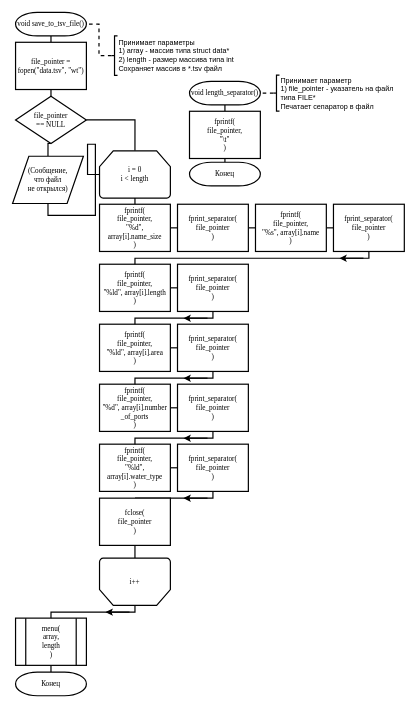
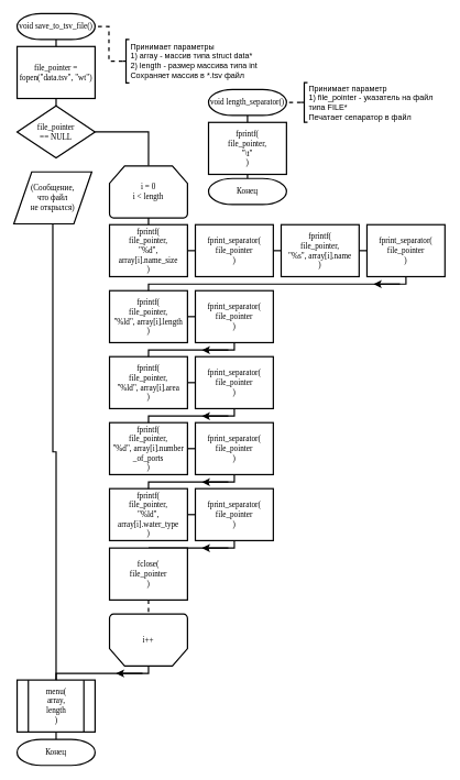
  <mxCell id="0" />
  <mxCell id="1" parent="0" />
  <mxCell id="2" style="edgeStyle=orthogonalEdgeStyle;rounded=0;orthogonalLoop=1;jettySize=auto;html=1;exitX=0.5;exitY=1;exitDx=0;exitDy=0;exitPerimeter=0;entryX=0.5;entryY=0;entryDx=0;entryDy=0;endArrow=none;endFill=0;strokeWidth=2;" edge="1" parent="1" source="3" target="5"><mxGeometry relative="1" as="geometry" /></mxCell>
  <mxCell id="3" value="void save_to_tsv_file()" style="strokeWidth=2;html=1;shape=mxgraph.flowchart.terminator;whiteSpace=wrap;rounded=0;fontFamily=Times New Roman;" vertex="1" parent="1"><mxGeometry x="25" y="20" width="118.11" height="39.37" as="geometry" /></mxCell>
  <mxCell id="4" style="edgeStyle=orthogonalEdgeStyle;rounded=0;orthogonalLoop=1;jettySize=auto;html=1;exitX=0.5;exitY=1;exitDx=0;exitDy=0;entryX=0.5;entryY=0;entryDx=0;entryDy=0;entryPerimeter=0;endArrow=none;endFill=0;strokeWidth=2;" edge="1" parent="1" source="5" target="8"><mxGeometry relative="1" as="geometry" /></mxCell>
  <mxCell id="5" value="file_pointer = fopen(&quot;data.tsv&quot;, &quot;wt&quot;)" style="rounded=0;whiteSpace=wrap;html=1;absoluteArcSize=1;arcSize=14;strokeWidth=2;fontFamily=Times New Roman;" vertex="1" parent="1"><mxGeometry x="25" y="70" width="118.11" height="78.74" as="geometry" /></mxCell>
- <mxCell id="6" style="edgeStyle=orthogonalEdgeStyle;rounded=0;orthogonalLoop=1;jettySize=auto;html=1;exitX=0.5;exitY=1;exitDx=0;exitDy=0;exitPerimeter=0;entryX=0.5;entryY=0;entryDx=0;entryDy=0;endArrow=none;endFill=0;strokeWidth=2;" edge="1" parent="1" source="8" target="10"><mxGeometry relative="1" as="geometry" /></mxCell>
  <mxCell id="7" style="edgeStyle=orthogonalEdgeStyle;rounded=0;orthogonalLoop=1;jettySize=auto;html=1;exitX=1;exitY=0.5;exitDx=0;exitDy=0;exitPerimeter=0;entryX=0.5;entryY=0;entryDx=0;entryDy=0;entryPerimeter=0;endArrow=none;endFill=0;strokeWidth=2;" edge="1" parent="1" source="8" target="12"><mxGeometry relative="1" as="geometry" /></mxCell>
  <mxCell id="8" value="file_pointer&lt;br&gt;== NULL" style="strokeWidth=2;html=1;shape=mxgraph.flowchart.decision;whiteSpace=wrap;rounded=0;fontFamily=Times New Roman;" vertex="1" parent="1"><mxGeometry x="25" y="160" width="118.11" height="78.74" as="geometry" /></mxCell>
- <mxCell id="9" style="edgeStyle=orthogonalEdgeStyle;rounded=0;orthogonalLoop=1;jettySize=auto;html=1;exitX=0.5;exitY=1;exitDx=0;exitDy=0;endArrow=none;endFill=0;strokeWidth=2;" edge="1" parent="1" source="10" target="12"><mxGeometry relative="1" as="geometry" /></mxCell>
+ <mxCell id="9" style="edgeStyle=orthogonalEdgeStyle;rounded=0;orthogonalLoop=1;jettySize=auto;html=1;exitX=0.5;exitY=1;exitDx=0;exitDy=0;entryX=0.5;entryY=0;entryDx=0;entryDy=0;endArrow=none;endFill=0;strokeWidth=2;" edge="1" parent="1" source="10" target="40"><mxGeometry relative="1" as="geometry" /></mxCell>
  <mxCell id="10" value="(Сообщение,&lt;br&gt;что файл&lt;br&gt;не открылся)" style="shape=parallelogram;html=1;strokeWidth=2;perimeter=parallelogramPerimeter;whiteSpace=wrap;rounded=0;arcSize=12;size=0.23;fontFamily=Times New Roman;" vertex="1" parent="1"><mxGeometry x="20" y="260" width="118.11" height="78.74" as="geometry" /></mxCell>
  <mxCell id="11" style="edgeStyle=orthogonalEdgeStyle;rounded=0;orthogonalLoop=1;jettySize=auto;html=1;exitX=0.5;exitY=1;exitDx=0;exitDy=0;exitPerimeter=0;entryX=0.5;entryY=0;entryDx=0;entryDy=0;endArrow=none;endFill=0;strokeWidth=2;" edge="1" parent="1" source="12" target="14"><mxGeometry relative="1" as="geometry" /></mxCell>
  <mxCell id="12" value="i = 0&lt;br&gt;i &amp;lt; length" style="strokeWidth=2;html=1;shape=mxgraph.flowchart.loop_limit;whiteSpace=wrap;rounded=0;fontFamily=Times New Roman;" vertex="1" parent="1"><mxGeometry x="165" y="251" width="118.11" height="78.74" as="geometry" /></mxCell>
  <mxCell id="13" style="edgeStyle=orthogonalEdgeStyle;rounded=0;orthogonalLoop=1;jettySize=auto;html=1;exitX=1;exitY=0.5;exitDx=0;exitDy=0;entryX=0;entryY=0.5;entryDx=0;entryDy=0;endArrow=none;endFill=0;strokeWidth=2;" edge="1" parent="1" source="14" target="16"><mxGeometry relative="1" as="geometry" /></mxCell>
  <mxCell id="14" value="fprintf(&lt;br&gt;file_pointer,&lt;br&gt;&quot;%d&quot;, array[i].name_size&lt;br&gt;)" style="rounded=0;whiteSpace=wrap;html=1;absoluteArcSize=1;arcSize=14;strokeWidth=2;fontFamily=Times New Roman;" vertex="1" parent="1"><mxGeometry x="165" y="340" width="118.11" height="78.74" as="geometry" /></mxCell>
  <mxCell id="15" style="edgeStyle=orthogonalEdgeStyle;rounded=0;orthogonalLoop=1;jettySize=auto;html=1;exitX=1;exitY=0.5;exitDx=0;exitDy=0;entryX=0;entryY=0.5;entryDx=0;entryDy=0;endArrow=none;endFill=0;strokeWidth=2;" edge="1" parent="1" source="16" target="18"><mxGeometry relative="1" as="geometry" /></mxCell>
  <mxCell id="16" value="fprint_separator(&lt;br&gt;file_pointer&lt;br&gt;)" style="rounded=0;whiteSpace=wrap;html=1;absoluteArcSize=1;arcSize=14;strokeWidth=2;fontFamily=Times New Roman;" vertex="1" parent="1"><mxGeometry x="295" y="340" width="118.11" height="78.74" as="geometry" /></mxCell>
  <mxCell id="17" style="edgeStyle=orthogonalEdgeStyle;rounded=0;orthogonalLoop=1;jettySize=auto;html=1;exitX=1;exitY=0.5;exitDx=0;exitDy=0;entryX=0;entryY=0.5;entryDx=0;entryDy=0;endArrow=none;endFill=0;strokeWidth=2;" edge="1" parent="1" source="18" target="28"><mxGeometry relative="1" as="geometry" /></mxCell>
  <mxCell id="18" value="fprintf(&lt;br&gt;file_pointer,&lt;br&gt;&quot;%s&quot;, array[i].name&lt;br&gt;)" style="rounded=0;whiteSpace=wrap;html=1;absoluteArcSize=1;arcSize=14;strokeWidth=2;fontFamily=Times New Roman;" vertex="1" parent="1"><mxGeometry x="425" y="340" width="118.11" height="78.74" as="geometry" /></mxCell>
  <mxCell id="19" style="edgeStyle=orthogonalEdgeStyle;rounded=0;orthogonalLoop=1;jettySize=auto;html=1;exitX=1;exitY=0.5;exitDx=0;exitDy=0;entryX=0;entryY=0.5;entryDx=0;entryDy=0;endArrow=none;endFill=0;strokeWidth=2;" edge="1" parent="1" source="20" target="30"><mxGeometry relative="1" as="geometry" /></mxCell>
  <mxCell id="20" value="fprintf(&lt;br&gt;file_pointer,&lt;br&gt;&quot;%ld&quot;, array[i].length&lt;br&gt;)" style="rounded=0;whiteSpace=wrap;html=1;absoluteArcSize=1;arcSize=14;strokeWidth=2;fontFamily=Times New Roman;" vertex="1" parent="1"><mxGeometry x="165" y="440" width="118.11" height="78.74" as="geometry" /></mxCell>
  <mxCell id="21" style="edgeStyle=orthogonalEdgeStyle;rounded=0;orthogonalLoop=1;jettySize=auto;html=1;exitX=1;exitY=0.5;exitDx=0;exitDy=0;entryX=0;entryY=0.5;entryDx=0;entryDy=0;endArrow=none;endFill=0;strokeWidth=2;" edge="1" parent="1" source="22" target="32"><mxGeometry relative="1" as="geometry" /></mxCell>
  <mxCell id="22" value="fprintf(&lt;br&gt;file_pointer,&lt;br&gt;&quot;%ld&quot;, array[i].area&lt;br&gt;)" style="rounded=0;whiteSpace=wrap;html=1;absoluteArcSize=1;arcSize=14;strokeWidth=2;fontFamily=Times New Roman;" vertex="1" parent="1"><mxGeometry x="165" y="540" width="118.11" height="78.74" as="geometry" /></mxCell>
  <mxCell id="23" style="edgeStyle=orthogonalEdgeStyle;rounded=0;orthogonalLoop=1;jettySize=auto;html=1;exitX=1;exitY=0.5;exitDx=0;exitDy=0;entryX=0;entryY=0.5;entryDx=0;entryDy=0;endArrow=none;endFill=0;strokeWidth=2;" edge="1" parent="1" source="24" target="34"><mxGeometry relative="1" as="geometry" /></mxCell>
  <mxCell id="24" value="fprintf(&lt;br&gt;file_pointer,&lt;br&gt;&quot;%d&quot;, array[i].number&lt;br&gt;_of_ports&lt;br&gt;)" style="rounded=0;whiteSpace=wrap;html=1;absoluteArcSize=1;arcSize=14;strokeWidth=2;fontFamily=Times New Roman;" vertex="1" parent="1"><mxGeometry x="165" y="640" width="118.11" height="78.74" as="geometry" /></mxCell>
  <mxCell id="25" style="edgeStyle=orthogonalEdgeStyle;rounded=0;orthogonalLoop=1;jettySize=auto;html=1;exitX=1;exitY=0.5;exitDx=0;exitDy=0;entryX=0;entryY=0.5;entryDx=0;entryDy=0;endArrow=none;endFill=0;strokeWidth=2;" edge="1" parent="1" source="26" target="36"><mxGeometry relative="1" as="geometry" /></mxCell>
  <mxCell id="26" value="fprintf(&lt;br&gt;file_pointer,&lt;br&gt;&quot;%ld&quot;, array[i].water_type&lt;br&gt;)" style="rounded=0;whiteSpace=wrap;html=1;absoluteArcSize=1;arcSize=14;strokeWidth=2;fontFamily=Times New Roman;" vertex="1" parent="1"><mxGeometry x="165" y="740" width="118.11" height="78.74" as="geometry" /></mxCell>
  <mxCell id="27" style="edgeStyle=orthogonalEdgeStyle;rounded=0;orthogonalLoop=1;jettySize=auto;html=1;exitX=0.5;exitY=1;exitDx=0;exitDy=0;entryX=0.5;entryY=0;entryDx=0;entryDy=0;endArrow=none;endFill=0;strokeWidth=2;" edge="1" parent="1" source="28" target="20"><mxGeometry relative="1" as="geometry"><Array as="points"><mxPoint x="614" y="430" /><mxPoint x="224" y="430" /></Array></mxGeometry></mxCell>
  <mxCell id="28" value="fprint_separator(&lt;br&gt;file_pointer&lt;br&gt;)" style="rounded=0;whiteSpace=wrap;html=1;absoluteArcSize=1;arcSize=14;strokeWidth=2;fontFamily=Times New Roman;" vertex="1" parent="1"><mxGeometry x="555" y="340" width="118.11" height="78.74" as="geometry" /></mxCell>
  <mxCell id="29" style="edgeStyle=orthogonalEdgeStyle;rounded=0;orthogonalLoop=1;jettySize=auto;html=1;exitX=0.5;exitY=1;exitDx=0;exitDy=0;entryX=0.5;entryY=0;entryDx=0;entryDy=0;endArrow=none;endFill=0;strokeWidth=2;" edge="1" parent="1" source="30" target="22"><mxGeometry relative="1" as="geometry"><Array as="points"><mxPoint x="354" y="530" /><mxPoint x="224" y="530" /></Array></mxGeometry></mxCell>
  <mxCell id="30" value="fprint_separator(&lt;br&gt;file_pointer&lt;br&gt;)" style="rounded=0;whiteSpace=wrap;html=1;absoluteArcSize=1;arcSize=14;strokeWidth=2;fontFamily=Times New Roman;" vertex="1" parent="1"><mxGeometry x="295" y="440" width="118.11" height="78.74" as="geometry" /></mxCell>
  <mxCell id="31" style="edgeStyle=orthogonalEdgeStyle;rounded=0;orthogonalLoop=1;jettySize=auto;html=1;exitX=0.5;exitY=1;exitDx=0;exitDy=0;entryX=0.5;entryY=0;entryDx=0;entryDy=0;endArrow=none;endFill=0;strokeWidth=2;" edge="1" parent="1" source="32" target="24"><mxGeometry relative="1" as="geometry"><Array as="points"><mxPoint x="354" y="630" /><mxPoint x="224" y="630" /></Array></mxGeometry></mxCell>
  <mxCell id="32" value="fprint_separator(&lt;br&gt;file_pointer&lt;br&gt;)" style="rounded=0;whiteSpace=wrap;html=1;absoluteArcSize=1;arcSize=14;strokeWidth=2;fontFamily=Times New Roman;" vertex="1" parent="1"><mxGeometry x="295" y="540" width="118.11" height="78.74" as="geometry" /></mxCell>
  <mxCell id="33" style="edgeStyle=orthogonalEdgeStyle;rounded=0;orthogonalLoop=1;jettySize=auto;html=1;exitX=0.5;exitY=1;exitDx=0;exitDy=0;entryX=0.5;entryY=0;entryDx=0;entryDy=0;endArrow=none;endFill=0;strokeWidth=2;" edge="1" parent="1" source="34" target="26"><mxGeometry relative="1" as="geometry"><Array as="points"><mxPoint x="354" y="730" /><mxPoint x="224" y="730" /></Array></mxGeometry></mxCell>
  <mxCell id="34" value="fprint_separator(&lt;br&gt;file_pointer&lt;br&gt;)" style="rounded=0;whiteSpace=wrap;html=1;absoluteArcSize=1;arcSize=14;strokeWidth=2;fontFamily=Times New Roman;" vertex="1" parent="1"><mxGeometry x="295" y="640" width="118.11" height="78.74" as="geometry" /></mxCell>
  <mxCell id="35" style="edgeStyle=orthogonalEdgeStyle;rounded=0;orthogonalLoop=1;jettySize=auto;html=1;exitX=0.5;exitY=1;exitDx=0;exitDy=0;entryX=0.5;entryY=0;entryDx=0;entryDy=0;endArrow=none;endFill=0;strokeWidth=2;" edge="1" parent="1" source="36" target="38"><mxGeometry relative="1" as="geometry"><Array as="points"><mxPoint x="354" y="830" /><mxPoint x="224" y="830" /></Array></mxGeometry></mxCell>
  <mxCell id="36" value="fprint_separator(&lt;br&gt;file_pointer&lt;br&gt;)" style="rounded=0;whiteSpace=wrap;html=1;absoluteArcSize=1;arcSize=14;strokeWidth=2;fontFamily=Times New Roman;" vertex="1" parent="1"><mxGeometry x="295" y="740" width="118.11" height="78.74" as="geometry" /></mxCell>
- <mxCell id="37" style="edgeStyle=orthogonalEdgeStyle;rounded=0;orthogonalLoop=1;jettySize=auto;html=1;exitX=0.5;exitY=1;exitDx=0;exitDy=0;entryX=0.5;entryY=1;entryDx=0;entryDy=0;entryPerimeter=0;endArrow=none;endFill=0;strokeWidth=2;" edge="1" parent="1" source="38" target="43"><mxGeometry relative="1" as="geometry" /></mxCell>
+ <mxCell id="37" style="edgeStyle=orthogonalEdgeStyle;rounded=0;orthogonalLoop=1;jettySize=auto;html=1;exitX=0.5;exitY=1;exitDx=0;exitDy=0;entryX=0.5;entryY=1;entryDx=0;entryDy=0;entryPerimeter=0;endArrow=none;endFill=0;strokeWidth=2;dashed=1;" edge="1" parent="1" source="38" target="43"><mxGeometry relative="1" as="geometry" /></mxCell>
  <mxCell id="38" value="fclose(&lt;br&gt;file_pointer&lt;br&gt;)" style="rounded=0;whiteSpace=wrap;html=1;absoluteArcSize=1;arcSize=14;strokeWidth=2;fontFamily=Times New Roman;" vertex="1" parent="1"><mxGeometry x="165" y="830" width="118.11" height="78.74" as="geometry" /></mxCell>
  <mxCell id="39" style="edgeStyle=orthogonalEdgeStyle;rounded=0;orthogonalLoop=1;jettySize=auto;html=1;exitX=0.5;exitY=1;exitDx=0;exitDy=0;entryX=0.5;entryY=0;entryDx=0;entryDy=0;entryPerimeter=0;endArrow=none;endFill=0;strokeWidth=2;" edge="1" parent="1" source="40" target="41"><mxGeometry relative="1" as="geometry" /></mxCell>
  <mxCell id="40" value="menu(&lt;br&gt;array,&lt;br&gt;length&lt;br&gt;)" style="verticalLabelPosition=middle;verticalAlign=middle;html=1;shape=process;whiteSpace=wrap;rounded=0;size=0.14;arcSize=6;strokeWidth=2;fontFamily=Times New Roman;labelPosition=center;align=center;" vertex="1" parent="1"><mxGeometry x="25" y="1030" width="118.11" height="78.74" as="geometry" /></mxCell>
  <mxCell id="41" value="Конец" style="strokeWidth=2;html=1;shape=mxgraph.flowchart.terminator;whiteSpace=wrap;rounded=0;fontFamily=Times New Roman;" vertex="1" parent="1"><mxGeometry x="25" y="1120" width="118.11" height="39.37" as="geometry" /></mxCell>
  <mxCell id="42" style="edgeStyle=orthogonalEdgeStyle;rounded=0;orthogonalLoop=1;jettySize=auto;html=1;exitX=0.5;exitY=0;exitDx=0;exitDy=0;exitPerimeter=0;entryX=0.5;entryY=0;entryDx=0;entryDy=0;endArrow=none;endFill=0;strokeWidth=2;" edge="1" parent="1" source="43" target="40"><mxGeometry relative="1" as="geometry"><Array as="points"><mxPoint x="224" y="1020" /><mxPoint x="84" y="1020" /></Array></mxGeometry></mxCell>
  <mxCell id="43" value="i++" style="strokeWidth=2;html=1;shape=mxgraph.flowchart.loop_limit;whiteSpace=wrap;rounded=0;fontFamily=Times New Roman;flipV=1;" vertex="1" parent="1"><mxGeometry x="165" y="930" width="118.11" height="78.74" as="geometry" /></mxCell>
  <mxCell id="44" value="" style="endArrow=classic;html=1;strokeWidth=2;" edge="1" parent="1"><mxGeometry width="50" height="50" relative="1" as="geometry"><mxPoint x="605" y="430" as="sourcePoint" /><mxPoint x="565" y="430" as="targetPoint" /></mxGeometry></mxCell>
  <mxCell id="45" value="" style="endArrow=classic;html=1;strokeWidth=2;" edge="1" parent="1"><mxGeometry width="50" height="50" relative="1" as="geometry"><mxPoint x="345" y="530" as="sourcePoint" /><mxPoint x="305" y="530" as="targetPoint" /></mxGeometry></mxCell>
  <mxCell id="46" value="" style="endArrow=classic;html=1;strokeWidth=2;" edge="1" parent="1"><mxGeometry width="50" height="50" relative="1" as="geometry"><mxPoint x="345" y="630" as="sourcePoint" /><mxPoint x="305" y="630" as="targetPoint" /></mxGeometry></mxCell>
  <mxCell id="47" value="" style="endArrow=classic;html=1;strokeWidth=2;" edge="1" parent="1"><mxGeometry width="50" height="50" relative="1" as="geometry"><mxPoint x="345" y="730" as="sourcePoint" /><mxPoint x="305" y="730" as="targetPoint" /></mxGeometry></mxCell>
  <mxCell id="48" value="" style="endArrow=classic;html=1;strokeWidth=2;" edge="1" parent="1"><mxGeometry width="50" height="50" relative="1" as="geometry"><mxPoint x="345" y="830" as="sourcePoint" /><mxPoint x="305" y="830" as="targetPoint" /></mxGeometry></mxCell>
  <mxCell id="49" value="" style="endArrow=classic;html=1;strokeWidth=2;" edge="1" parent="1"><mxGeometry width="50" height="50" relative="1" as="geometry"><mxPoint x="215" y="1020" as="sourcePoint" /><mxPoint x="175" y="1020" as="targetPoint" /></mxGeometry></mxCell>
  <mxCell id="50" style="edgeStyle=orthogonalEdgeStyle;rounded=0;orthogonalLoop=1;jettySize=auto;html=1;exitX=0.5;exitY=1;exitDx=0;exitDy=0;exitPerimeter=0;entryX=0.5;entryY=0;entryDx=0;entryDy=0;endArrow=none;endFill=0;strokeWidth=2;" edge="1" parent="1" source="51" target="53"><mxGeometry relative="1" as="geometry" /></mxCell>
  <mxCell id="51" value="void length_separator()" style="strokeWidth=2;html=1;shape=mxgraph.flowchart.terminator;whiteSpace=wrap;rounded=0;fontFamily=Times New Roman;" vertex="1" parent="1"><mxGeometry x="315" y="135" width="118.11" height="39.37" as="geometry" /></mxCell>
  <mxCell id="52" style="edgeStyle=orthogonalEdgeStyle;rounded=0;orthogonalLoop=1;jettySize=auto;html=1;exitX=0.5;exitY=1;exitDx=0;exitDy=0;entryX=0.5;entryY=0;entryDx=0;entryDy=0;entryPerimeter=0;endArrow=none;endFill=0;strokeWidth=2;" edge="1" parent="1" source="53" target="54"><mxGeometry relative="1" as="geometry" /></mxCell>
  <mxCell id="53" value="fprintf(&lt;br&gt;file_pointer,&lt;br&gt;&quot;\t&quot;&lt;br&gt;)" style="rounded=0;whiteSpace=wrap;html=1;absoluteArcSize=1;arcSize=14;strokeWidth=2;fontFamily=Times New Roman;" vertex="1" parent="1"><mxGeometry x="315" y="185" width="118.11" height="78.74" as="geometry" /></mxCell>
  <mxCell id="54" value="Конец" style="strokeWidth=2;html=1;shape=mxgraph.flowchart.terminator;whiteSpace=wrap;rounded=0;fontFamily=Times New Roman;" vertex="1" parent="1"><mxGeometry x="315" y="270" width="118.11" height="39.37" as="geometry" /></mxCell>
  <mxCell id="55" style="edgeStyle=orthogonalEdgeStyle;rounded=0;orthogonalLoop=1;jettySize=auto;html=1;exitX=0;exitY=0.5;exitDx=0;exitDy=0;exitPerimeter=0;entryX=1;entryY=0.5;entryDx=0;entryDy=0;entryPerimeter=0;endArrow=none;endFill=0;strokeWidth=2;dashed=1;" edge="1" parent="1" source="56" target="3"><mxGeometry relative="1" as="geometry" /></mxCell>
  <mxCell id="56" value="Принимает параметры&lt;br&gt;1) array - массив типа struct data*&lt;br&gt;2) length - размер массива типа int&lt;br&gt;Сохраняет массив в *.tsv файл" style="strokeWidth=2;html=1;shape=mxgraph.flowchart.annotation_2;align=left;labelPosition=right;pointerEvents=1;" vertex="1" parent="1"><mxGeometry x="185" y="59.37" width="10" height="65.63" as="geometry" /></mxCell>
  <mxCell id="57" style="edgeStyle=orthogonalEdgeStyle;rounded=0;orthogonalLoop=1;jettySize=auto;html=1;exitX=0;exitY=0.5;exitDx=0;exitDy=0;exitPerimeter=0;entryX=1;entryY=0.5;entryDx=0;entryDy=0;entryPerimeter=0;dashed=1;endArrow=none;endFill=0;strokeWidth=2;" edge="1" parent="1" source="58" target="51"><mxGeometry relative="1" as="geometry" /></mxCell>
  <mxCell id="58" value="Принимает параметр&lt;br&gt;1) file_pointer - указатель на файл&lt;br&gt;типа FILE*&lt;br&gt;Печатает сепаратор в файл" style="strokeWidth=2;html=1;shape=mxgraph.flowchart.annotation_2;align=left;labelPosition=right;pointerEvents=1;" vertex="1" parent="1"><mxGeometry x="455" y="124.69" width="10" height="60" as="geometry" /></mxCell>
